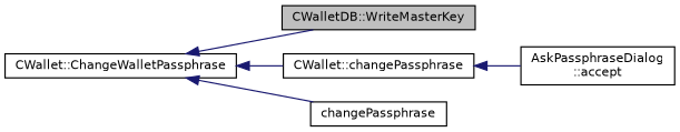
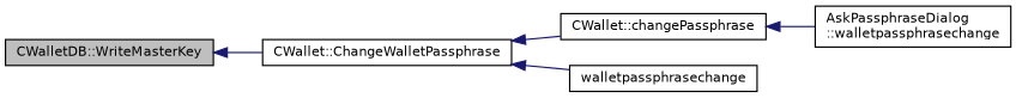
  digraph {
    rankdir=LR
    node [color=black fillcolor=white fontname=Helvetica fontsize=10 shape=record style=filled]
    edge [color=midnightblue dir=back fontname=Helvetica fontsize=10 labelfontname=Helvetica labelfontsize=10 style=solid]
    n1 [fillcolor=grey75 fontcolor=black height=0.2 label="CWalletDB::WriteMasterKey" width=0.4]
    n2 [height=0.2 label="CWallet::ChangeWalletPassphrase" width=0.4]
    n3 [height=0.2 label="CWallet::changePassphrase" width=0.4]
-   n4 [height=0.2 label=changePassphrase width=0.4]
-   n5 [height=0.2 label="AskPassphraseDialog\l::accept" width=0.4]
-   n2 -> n1
+   n4 [height=0.2 label=walletpassphrasechange width=0.4]
+   n5 [height=0.2 label="AskPassphraseDialog\l::walletpassphrasechange" width=0.4]
+   n1 -> n2
    n2 -> n3
    n2 -> n4
    n3 -> n5
  }
